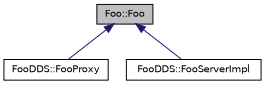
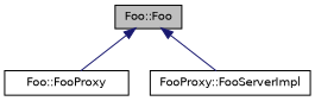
  digraph {
    node [color=black fillcolor=white fontname=Helvetica fontsize=10 shape=record style=filled]
    edge [color=midnightblue dir=back fontname=Helvetica fontsize=10 labelfontname=Helvetica labelfontsize=10 style=solid]
    n1 [fillcolor=grey75 fontcolor=black height=0.2 label="Foo::Foo" width=0.4]
-   n2 [height=0.2 label="FooDDS::FooProxy" width=0.4]
-   n3 [height=0.2 label="FooDDS::FooServerImpl" width=0.4]
+   n2 [height=0.2 label="Foo::FooProxy" width=0.4]
+   n3 [height=0.2 label="FooProxy::FooServerImpl" width=0.4]
    n1 -> n2
    n1 -> n3
  }
